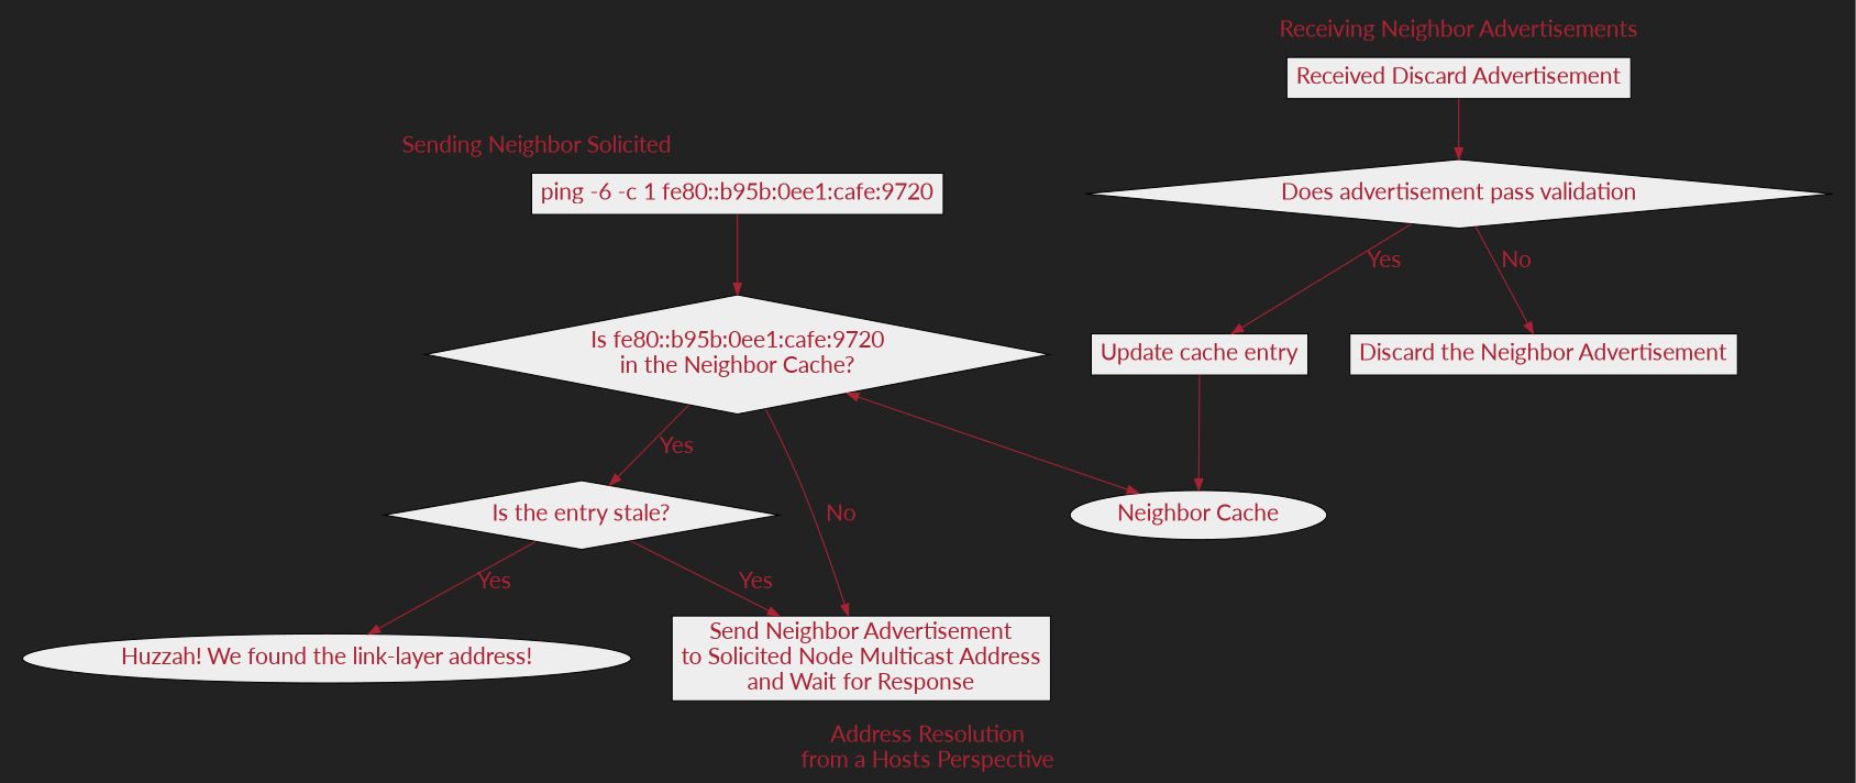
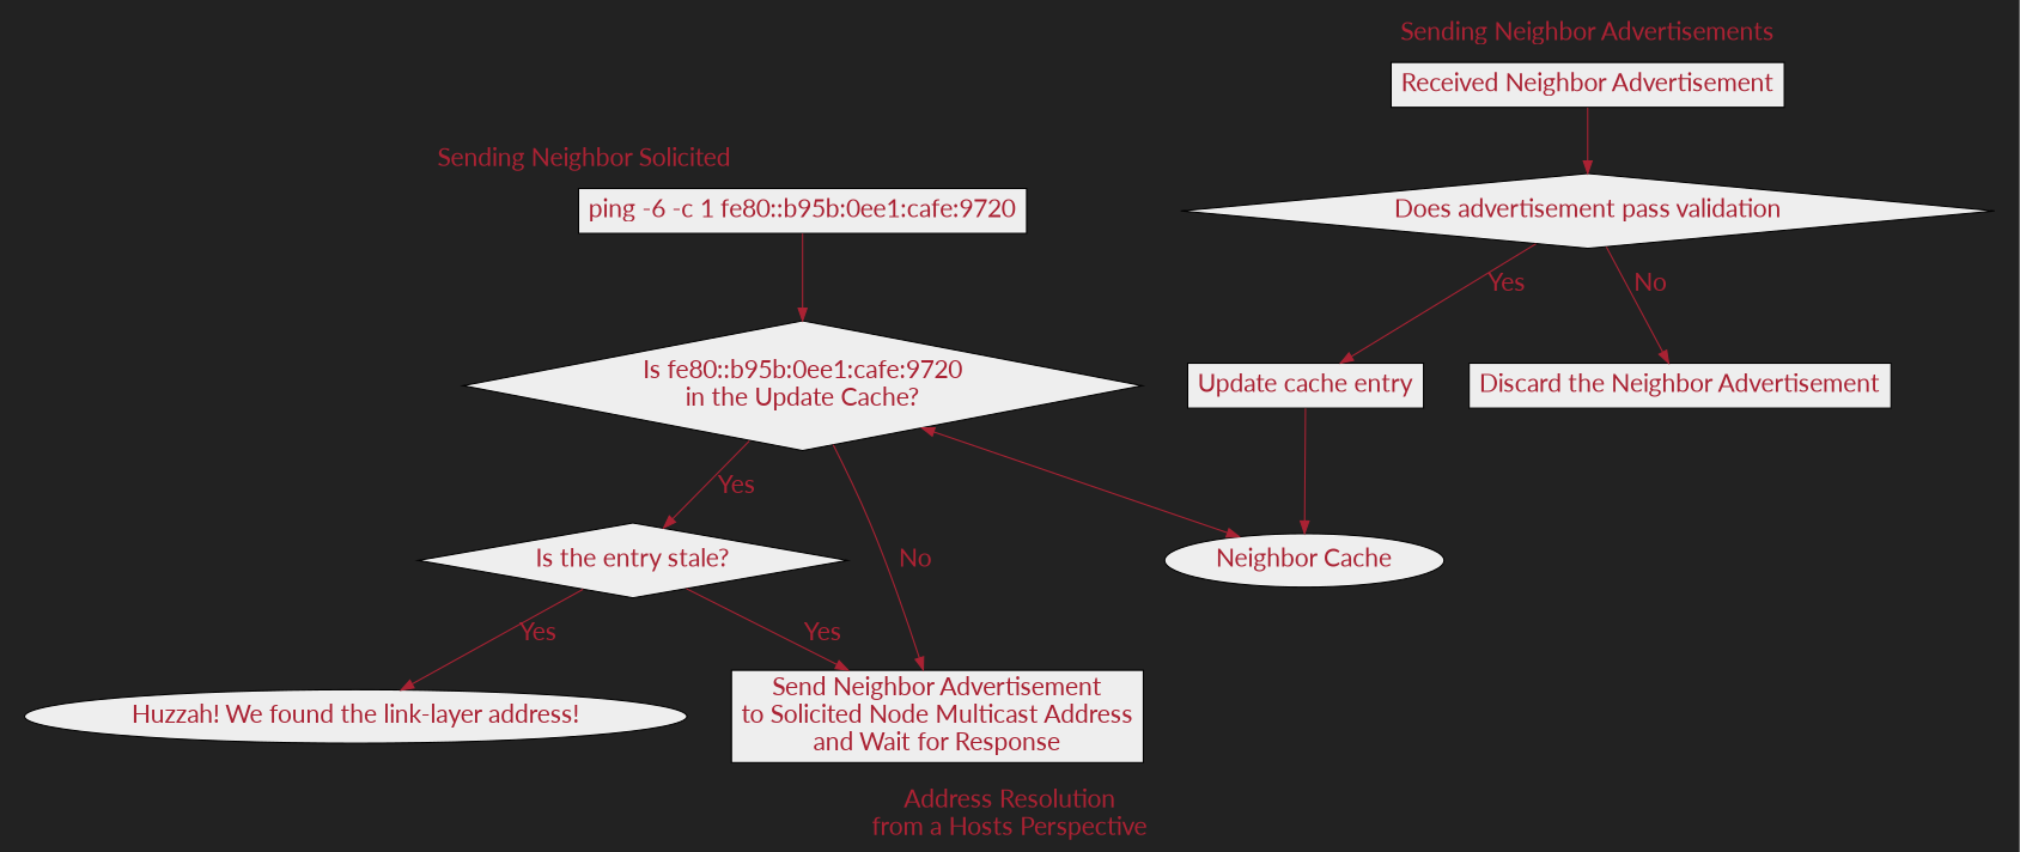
  digraph {
    bgcolor="#222222"
    color=none
    compound=true
    fontcolor="#aa2233"
    fontname=Lato
    fontsize=20
    label="Address Resolution\nfrom a Hosts Perspective"
    nodesep=0.5
    splines=true
    node [fillcolor="#eeeeee" fontcolor="#aa2233" fontname=Lato fontsize=20 shape=rectangle style=filled]
    edge [color="#aa2233" fontcolor="#aa2233" fontname=Lato fontsize=20]
    n1 [label="ping -6 -c 1 fe80::b95b:0ee1:cafe:9720"]
-   n2 [label="Is fe80::b95b:0ee1:cafe:9720\nin the Neighbor Cache?" shape=diamond]
+   n2 [label="Is fe80::b95b:0ee1:cafe:9720\nin the Update Cache?" shape=diamond]
    n3 [label="Is the entry stale?" shape=diamond]
    n4 [label="Send Neighbor Advertisement\nto Solicited Node Multicast Address\nand Wait for Response"]
    n5 [label="Huzzah! We found the link-layer address!" shape=""]
-   n6 [label="Received Discard Advertisement"]
+   n6 [label="Received Neighbor Advertisement"]
    n7 [label="Does advertisement pass validation" shape=diamond]
    n8 [label="Update cache entry"]
    n9 [label="Discard the Neighbor Advertisement"]
    n10 [label="Neighbor Cache" shape=oval]
    subgraph cluster_1 {
      label="Sending Neighbor Solicited"
      n1
      n2
      n3
      n4
      n5
    }
    subgraph cluster_2 {
-     label="Receiving Neighbor Advertisements"
+     label="Sending Neighbor Advertisements"
      n6
      n7
      n8
      n9
    }
    n1 -> n2
    n2 -> n3 [label=Yes]
    n2 -> n4 [label=No]
    n2 -> n10 [dir=both]
    n3 -> n4 [label=Yes]
    n3 -> n5 [label=Yes]
    n6 -> n7
    n7 -> n8 [label=Yes]
    n7 -> n9 [label=No]
    n8 -> n10
  }
